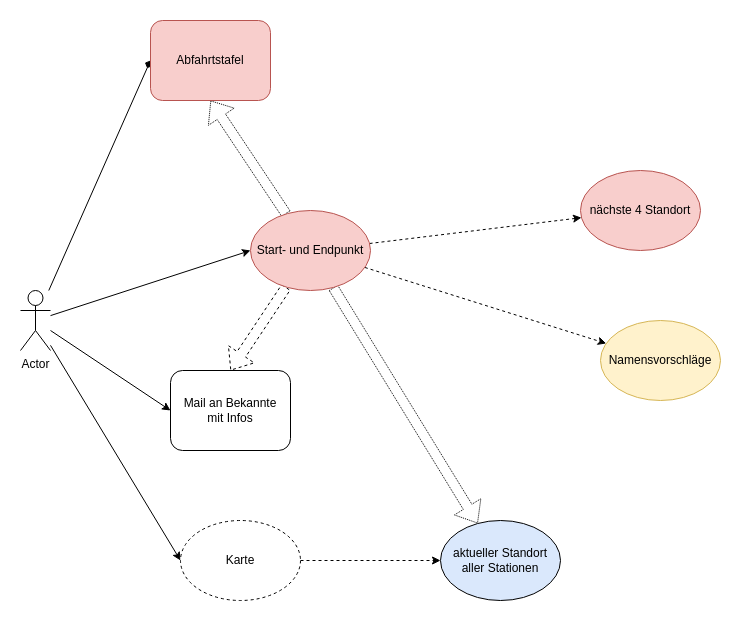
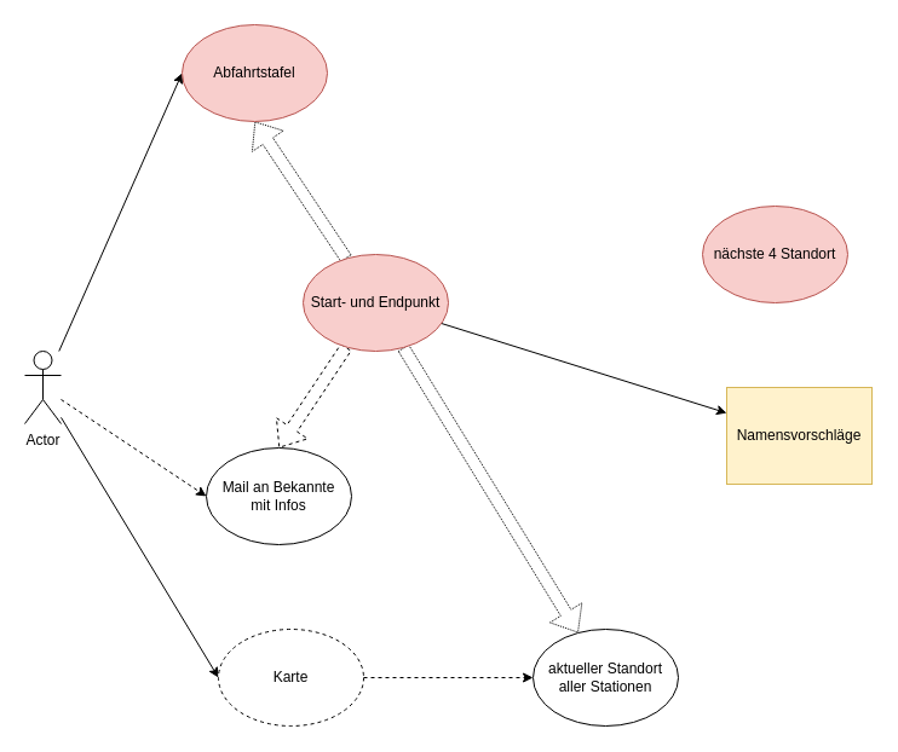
  <mxCell id="0" />
  <mxCell id="1" parent="0" />
- <mxCell id="2" style="edgeStyle=none;rounded=0;orthogonalLoop=1;jettySize=auto;html=1;entryX=0;entryY=0.5;entryDx=0;entryDy=0;endArrow=diamond;" edge="1" parent="1" source="6" target="18"><mxGeometry relative="1" as="geometry" /></mxCell>
- <mxCell id="3" style="edgeStyle=none;rounded=0;orthogonalLoop=1;jettySize=auto;html=1;entryX=0;entryY=0.5;entryDx=0;entryDy=0;" edge="1" parent="1" source="6" target="12"><mxGeometry relative="1" as="geometry" /></mxCell>
+ <mxCell id="2" style="edgeStyle=none;rounded=0;orthogonalLoop=1;jettySize=auto;html=1;entryX=0;entryY=0.5;entryDx=0;entryDy=0;" edge="1" parent="1" source="6" target="18"><mxGeometry relative="1" as="geometry" /></mxCell>
  <mxCell id="4" style="edgeStyle=none;rounded=0;orthogonalLoop=1;jettySize=auto;html=1;entryX=0;entryY=0.5;entryDx=0;entryDy=0;" edge="1" parent="1" source="6" target="16"><mxGeometry relative="1" as="geometry" /></mxCell>
- <mxCell id="5" style="edgeStyle=none;rounded=0;orthogonalLoop=1;jettySize=auto;html=1;entryX=0;entryY=0.5;entryDx=0;entryDy=0;" edge="1" parent="1" source="6" target="19"><mxGeometry relative="1" as="geometry" /></mxCell>
+ <mxCell id="5" style="edgeStyle=none;rounded=0;orthogonalLoop=1;jettySize=auto;html=1;entryX=0;entryY=0.5;entryDx=0;entryDy=0;dashed=1;" edge="1" parent="1" source="6" target="19"><mxGeometry relative="1" as="geometry" /></mxCell>
  <mxCell id="6" value="Actor" style="shape=umlActor;verticalLabelPosition=bottom;verticalAlign=top;html=1;outlineConnect=0;" vertex="1" parent="1"><mxGeometry x="20" y="290" width="30" height="60" as="geometry" /></mxCell>
- <mxCell id="7" style="rounded=0;orthogonalLoop=1;jettySize=auto;html=1;dashed=1;" edge="1" parent="1" source="12" target="13"><mxGeometry relative="1" as="geometry"><mxPoint x="390" y="330" as="targetPoint" /></mxGeometry></mxCell>
- <mxCell id="8" style="rounded=0;orthogonalLoop=1;jettySize=auto;html=1;dashed=1;" edge="1" parent="1" source="12" target="14"><mxGeometry relative="1" as="geometry"><mxPoint x="340" y="420" as="targetPoint" /></mxGeometry></mxCell>
+ <mxCell id="8" style="rounded=0;orthogonalLoop=1;jettySize=auto;html=1;dashed=0;" edge="1" parent="1" source="12" target="14"><mxGeometry relative="1" as="geometry"><mxPoint x="340" y="420" as="targetPoint" /></mxGeometry></mxCell>
  <mxCell id="9" style="edgeStyle=none;rounded=0;orthogonalLoop=1;jettySize=auto;html=1;dashed=1;dashPattern=1 1;shape=flexArrow;" edge="1" parent="1" source="12" target="17"><mxGeometry relative="1" as="geometry" /></mxCell>
  <mxCell id="10" style="edgeStyle=none;rounded=0;orthogonalLoop=1;jettySize=auto;html=1;entryX=0.5;entryY=1;entryDx=0;entryDy=0;dashed=1;dashPattern=1 1;shape=flexArrow;" edge="1" parent="1" source="12" target="18"><mxGeometry relative="1" as="geometry" /></mxCell>
  <mxCell id="11" style="edgeStyle=none;shape=flexArrow;rounded=0;orthogonalLoop=1;jettySize=auto;html=1;entryX=0.5;entryY=0;entryDx=0;entryDy=0;dashed=1;" edge="1" parent="1" source="12" target="19"><mxGeometry relative="1" as="geometry" /></mxCell>
  <mxCell id="12" value="Start- und Endpunkt" style="ellipse;whiteSpace=wrap;html=1;fillColor=#f8cecc;strokeColor=#b85450;" vertex="1" parent="1"><mxGeometry x="250" y="210" width="120" height="80" as="geometry" /></mxCell>
  <mxCell id="13" value="nächste 4 Standort" style="ellipse;whiteSpace=wrap;html=1;fillColor=#f8cecc;strokeColor=#b85450;" vertex="1" parent="1"><mxGeometry x="580" y="170" width="120" height="80" as="geometry" /></mxCell>
- <mxCell id="14" value="Namensvorschläge" style="ellipse;whiteSpace=wrap;html=1;fillColor=#fff2cc;strokeColor=#d6b656;" vertex="1" parent="1"><mxGeometry x="600" y="320" width="120" height="80" as="geometry" /></mxCell>
+ <mxCell id="14" value="Namensvorschläge" style="whiteSpace=wrap;html=1;fillColor=#fff2cc;strokeColor=#d6b656;rounded=0;" vertex="1" parent="1"><mxGeometry x="600" y="320" width="120" height="80" as="geometry" /></mxCell>
  <mxCell id="15" style="edgeStyle=none;rounded=0;orthogonalLoop=1;jettySize=auto;html=1;dashed=1;" edge="1" parent="1" source="16" target="17"><mxGeometry relative="1" as="geometry" /></mxCell>
  <mxCell id="16" value="Karte" style="ellipse;whiteSpace=wrap;html=1;dashed=1;" vertex="1" parent="1"><mxGeometry x="180" y="520" width="120" height="80" as="geometry" /></mxCell>
- <mxCell id="17" value="aktueller Standort&lt;br&gt;aller Stationen" style="ellipse;whiteSpace=wrap;html=1;fillColor=#dae8fc;" vertex="1" parent="1"><mxGeometry x="440" y="520" width="120" height="80" as="geometry" /></mxCell>
- <mxCell id="18" value="Abfahrtstafel" style="whiteSpace=wrap;html=1;fillColor=#f8cecc;strokeColor=#b85450;rounded=1;" vertex="1" parent="1"><mxGeometry x="150" y="20" width="120" height="80" as="geometry" /></mxCell>
- <mxCell id="19" value="Mail an Bekannte&lt;br&gt;mit Infos" style="whiteSpace=wrap;html=1;rounded=1;" vertex="1" parent="1"><mxGeometry x="170" y="370" width="120" height="80" as="geometry" /></mxCell>
+ <mxCell id="17" value="aktueller Standort&lt;br&gt;aller Stationen" style="ellipse;whiteSpace=wrap;html=1;" vertex="1" parent="1"><mxGeometry x="440" y="520" width="120" height="80" as="geometry" /></mxCell>
+ <mxCell id="18" value="Abfahrtstafel" style="ellipse;whiteSpace=wrap;html=1;fillColor=#f8cecc;strokeColor=#b85450;" vertex="1" parent="1"><mxGeometry x="150" y="20" width="120" height="80" as="geometry" /></mxCell>
+ <mxCell id="19" value="Mail an Bekannte&lt;br&gt;mit Infos" style="ellipse;whiteSpace=wrap;html=1;" vertex="1" parent="1"><mxGeometry x="170" y="370" width="120" height="80" as="geometry" /></mxCell>
